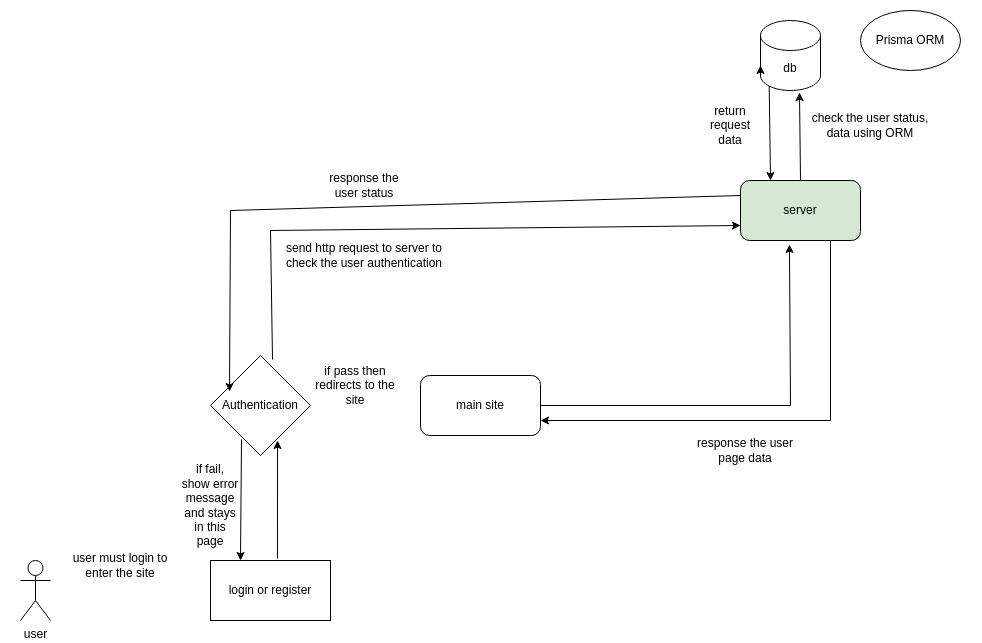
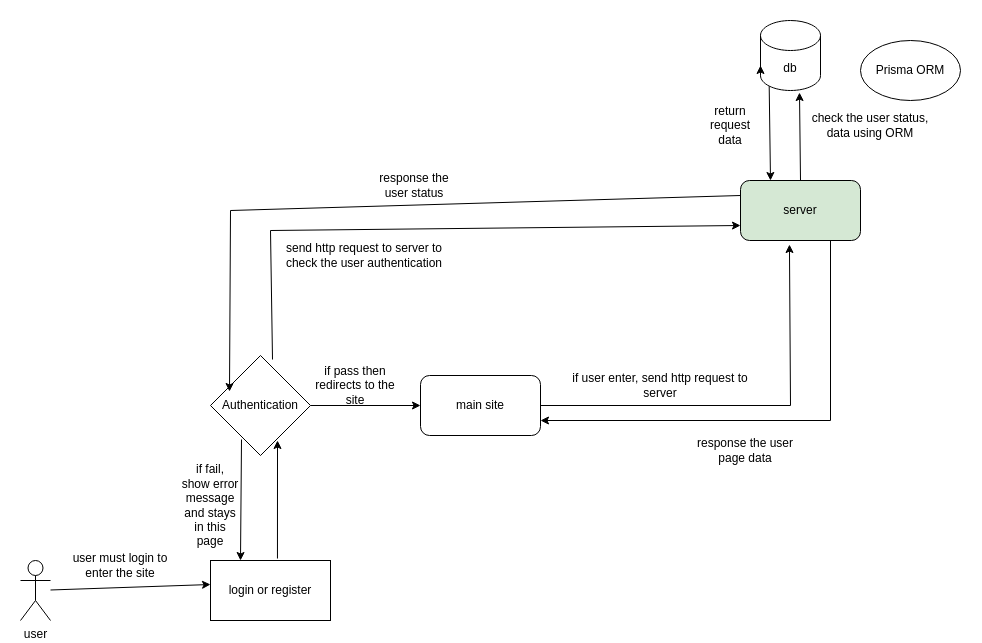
  <mxCell id="0" />
  <mxCell id="1" parent="0" />
  <mxCell id="2" value="db" style="shape=cylinder3;whiteSpace=wrap;html=1;boundedLbl=1;backgroundOutline=1;size=15;" vertex="1" parent="1"><mxGeometry x="760" y="20" width="60" height="70" as="geometry" /></mxCell>
  <mxCell id="3" value="user" style="shape=umlActor;verticalLabelPosition=bottom;verticalAlign=top;html=1;outlineConnect=0;" vertex="1" parent="1"><mxGeometry x="20" y="560" width="30" height="60" as="geometry" /></mxCell>
  <mxCell id="4" value="main site" style="rounded=1;whiteSpace=wrap;html=1;" vertex="1" parent="1"><mxGeometry x="420" y="375" width="120" height="60" as="geometry" /></mxCell>
+ <mxCell id="5" value="" style="endArrow=classic;html=1;rounded=0;entryX=0;entryY=0.5;entryDx=0;entryDy=0;exitX=1;exitY=0.5;exitDx=0;exitDy=0;" edge="1" parent="1" source="11" target="4"><mxGeometry width="50" height="50" relative="1" as="geometry"><mxPoint x="270" y="430" as="sourcePoint" /><mxPoint x="490" y="460" as="targetPoint" /></mxGeometry></mxCell>
  <mxCell id="6" value="server" style="rounded=1;whiteSpace=wrap;html=1;fillColor=#d5e8d4;" vertex="1" parent="1"><mxGeometry x="740" y="180" width="120" height="60" as="geometry" /></mxCell>
  <mxCell id="7" value="" style="endArrow=classic;html=1;rounded=0;exitX=1;exitY=0.5;exitDx=0;exitDy=0;entryX=0.408;entryY=1.067;entryDx=0;entryDy=0;entryPerimeter=0;" edge="1" parent="1" source="4" target="6"><mxGeometry width="50" height="50" relative="1" as="geometry"><mxPoint x="440" y="510" as="sourcePoint" /><mxPoint x="490" y="460" as="targetPoint" /><Array as="points"><mxPoint x="790" y="405" /></Array></mxGeometry></mxCell>
  <mxCell id="8" style="edgeStyle=orthogonalEdgeStyle;rounded=0;orthogonalLoop=1;jettySize=auto;html=1;exitX=0;exitY=1;exitDx=0;exitDy=-15;exitPerimeter=0;entryX=0;entryY=0;entryDx=0;entryDy=45;entryPerimeter=0;" edge="1" parent="1" source="2" target="2"><mxGeometry relative="1" as="geometry" /></mxCell>
  <mxCell id="9" value="" style="endArrow=classic;html=1;rounded=0;exitX=0.5;exitY=0;exitDx=0;exitDy=0;entryX=0.65;entryY=1.029;entryDx=0;entryDy=0;entryPerimeter=0;" edge="1" parent="1" source="6" target="2"><mxGeometry width="50" height="50" relative="1" as="geometry"><mxPoint x="440" y="510" as="sourcePoint" /><mxPoint x="800" y="100" as="targetPoint" /></mxGeometry></mxCell>
  <mxCell id="10" value="user must login to enter the site&lt;br&gt;" style="text;html=1;strokeColor=none;fillColor=none;align=center;verticalAlign=middle;whiteSpace=wrap;rounded=0;" vertex="1" parent="1"><mxGeometry x="60" y="550" width="120" height="30" as="geometry" /></mxCell>
  <mxCell id="11" value="Authentication" style="rhombus;whiteSpace=wrap;html=1;" vertex="1" parent="1"><mxGeometry x="210" y="355" width="100" height="100" as="geometry" /></mxCell>
+ <mxCell id="12" value="" style="endArrow=classic;html=1;rounded=0;entryX=0;entryY=0.4;entryDx=0;entryDy=0;entryPerimeter=0;" edge="1" parent="1" source="3" target="15"><mxGeometry width="50" height="50" relative="1" as="geometry"><mxPoint x="440" y="410" as="sourcePoint" /><mxPoint x="490" y="360" as="targetPoint" /></mxGeometry></mxCell>
  <mxCell id="13" value="if pass then redirects to the site" style="text;html=1;strokeColor=none;fillColor=none;align=center;verticalAlign=middle;whiteSpace=wrap;rounded=0;" vertex="1" parent="1"><mxGeometry x="310" y="370" width="90" height="30" as="geometry" /></mxCell>
  <mxCell id="14" value="" style="endArrow=classic;html=1;rounded=0;entryX=0.25;entryY=0;entryDx=0;entryDy=0;exitX=0.31;exitY=0.84;exitDx=0;exitDy=0;exitPerimeter=0;" edge="1" parent="1" source="11" target="15"><mxGeometry width="50" height="50" relative="1" as="geometry"><mxPoint x="440" y="410" as="sourcePoint" /><mxPoint x="260" y="540" as="targetPoint" /></mxGeometry></mxCell>
  <mxCell id="15" value="login or register" style="rounded=0;whiteSpace=wrap;html=1;" vertex="1" parent="1"><mxGeometry x="210" y="560" width="120" height="60" as="geometry" /></mxCell>
  <mxCell id="16" value="if fail, show error message and stays in this page" style="text;html=1;strokeColor=none;fillColor=none;align=center;verticalAlign=middle;whiteSpace=wrap;rounded=0;" vertex="1" parent="1"><mxGeometry x="180" y="490" width="60" height="30" as="geometry" /></mxCell>
  <mxCell id="17" value="" style="endArrow=classic;html=1;rounded=0;entryX=0.67;entryY=0.85;entryDx=0;entryDy=0;entryPerimeter=0;exitX=0.558;exitY=-0.033;exitDx=0;exitDy=0;exitPerimeter=0;" edge="1" parent="1" source="15" target="11"><mxGeometry width="50" height="50" relative="1" as="geometry"><mxPoint x="277" y="550" as="sourcePoint" /><mxPoint x="490" y="360" as="targetPoint" /></mxGeometry></mxCell>
+ <mxCell id="18" value="if user enter, send http request to server" style="text;html=1;strokeColor=none;fillColor=none;align=center;verticalAlign=middle;whiteSpace=wrap;rounded=0;" vertex="1" parent="1"><mxGeometry x="560" y="370" width="200" height="30" as="geometry" /></mxCell>
  <mxCell id="19" value="" style="endArrow=classic;html=1;rounded=0;exitX=0.62;exitY=0.04;exitDx=0;exitDy=0;exitPerimeter=0;entryX=0;entryY=0.75;entryDx=0;entryDy=0;" edge="1" parent="1" source="11" target="6"><mxGeometry width="50" height="50" relative="1" as="geometry"><mxPoint x="440" y="310" as="sourcePoint" /><mxPoint x="490" y="260" as="targetPoint" /><Array as="points"><mxPoint x="270" y="230" /></Array></mxGeometry></mxCell>
  <mxCell id="20" value="send http request to server to check the user authentication" style="text;html=1;strokeColor=none;fillColor=none;align=center;verticalAlign=middle;whiteSpace=wrap;rounded=0;" vertex="1" parent="1"><mxGeometry x="274" y="240" width="180" height="30" as="geometry" /></mxCell>
  <mxCell id="21" value="" style="endArrow=classic;html=1;rounded=0;exitX=0;exitY=0.25;exitDx=0;exitDy=0;entryX=0.19;entryY=0.36;entryDx=0;entryDy=0;entryPerimeter=0;" edge="1" parent="1" source="6" target="11"><mxGeometry width="50" height="50" relative="1" as="geometry"><mxPoint x="440" y="210" as="sourcePoint" /><mxPoint x="490" y="160" as="targetPoint" /><Array as="points"><mxPoint x="230" y="210" /></Array></mxGeometry></mxCell>
- <mxCell id="22" value="response the user status" style="text;html=1;strokeColor=none;fillColor=none;align=center;verticalAlign=middle;whiteSpace=wrap;rounded=0;" vertex="1" parent="1"><mxGeometry x="324" y="170" width="80" height="30" as="geometry" /></mxCell>
+ <mxCell id="22" value="response the user status" style="text;html=1;strokeColor=none;fillColor=none;align=center;verticalAlign=middle;whiteSpace=wrap;rounded=0;" vertex="1" parent="1"><mxGeometry x="374" y="170" width="80" height="30" as="geometry" /></mxCell>
  <mxCell id="23" value="check the user status, data using ORM" style="text;html=1;strokeColor=none;fillColor=none;align=center;verticalAlign=middle;whiteSpace=wrap;rounded=0;" vertex="1" parent="1"><mxGeometry x="810" y="110" width="120" height="30" as="geometry" /></mxCell>
  <mxCell id="24" value="" style="endArrow=classic;html=1;rounded=0;entryX=1;entryY=0.75;entryDx=0;entryDy=0;exitX=0.75;exitY=1;exitDx=0;exitDy=0;" edge="1" parent="1" source="6" target="4"><mxGeometry width="50" height="50" relative="1" as="geometry"><mxPoint x="440" y="310" as="sourcePoint" /><mxPoint x="490" y="260" as="targetPoint" /><Array as="points"><mxPoint x="830" y="420" /></Array></mxGeometry></mxCell>
  <mxCell id="25" value="response the user page data" style="text;html=1;strokeColor=none;fillColor=none;align=center;verticalAlign=middle;whiteSpace=wrap;rounded=0;" vertex="1" parent="1"><mxGeometry x="690" y="435" width="110" height="30" as="geometry" /></mxCell>
- <mxCell id="26" value="Prisma ORM" style="ellipse;whiteSpace=wrap;html=1;" vertex="1" parent="1"><mxGeometry x="860" y="10" width="100" height="60" as="geometry" /></mxCell>
+ <mxCell id="26" value="Prisma ORM" style="ellipse;whiteSpace=wrap;html=1;" vertex="1" parent="1"><mxGeometry x="860" y="40" width="100" height="60" as="geometry" /></mxCell>
  <mxCell id="27" value="" style="endArrow=classic;html=1;rounded=0;entryX=0.25;entryY=0;entryDx=0;entryDy=0;exitX=0.145;exitY=1;exitDx=0;exitDy=-4.35;exitPerimeter=0;" edge="1" parent="1" source="2" target="6"><mxGeometry width="50" height="50" relative="1" as="geometry"><mxPoint x="580" y="310" as="sourcePoint" /><mxPoint x="630" y="260" as="targetPoint" /></mxGeometry></mxCell>
  <mxCell id="28" value="return request data" style="text;html=1;strokeColor=none;fillColor=none;align=center;verticalAlign=middle;whiteSpace=wrap;rounded=0;" vertex="1" parent="1"><mxGeometry x="700" y="100" width="60" height="50" as="geometry" /></mxCell>
